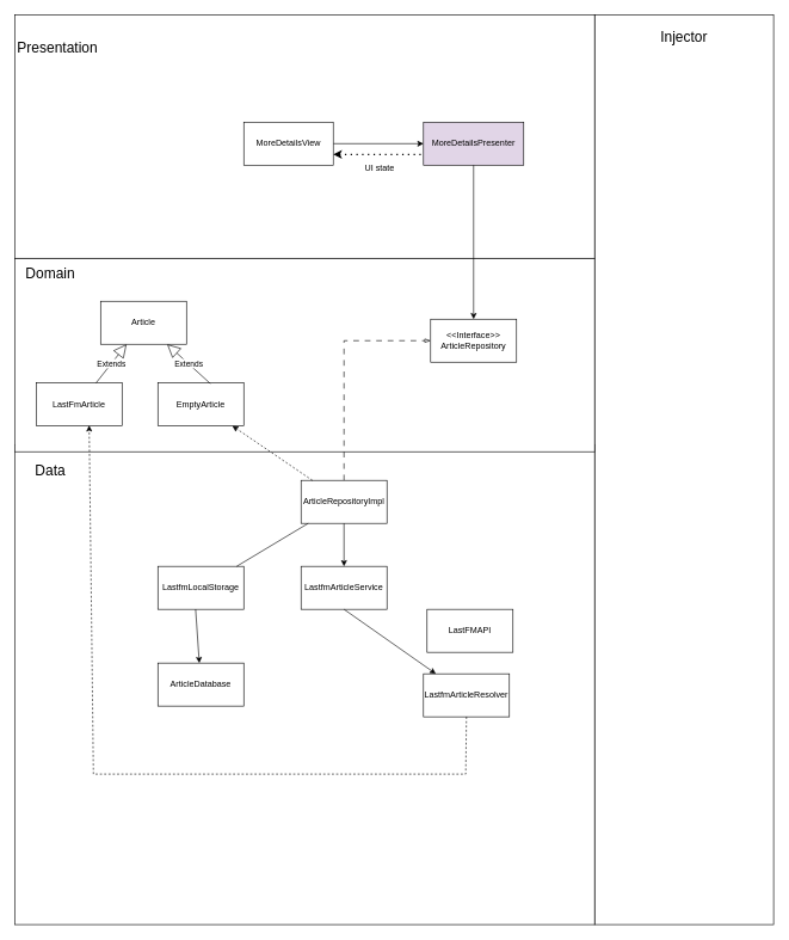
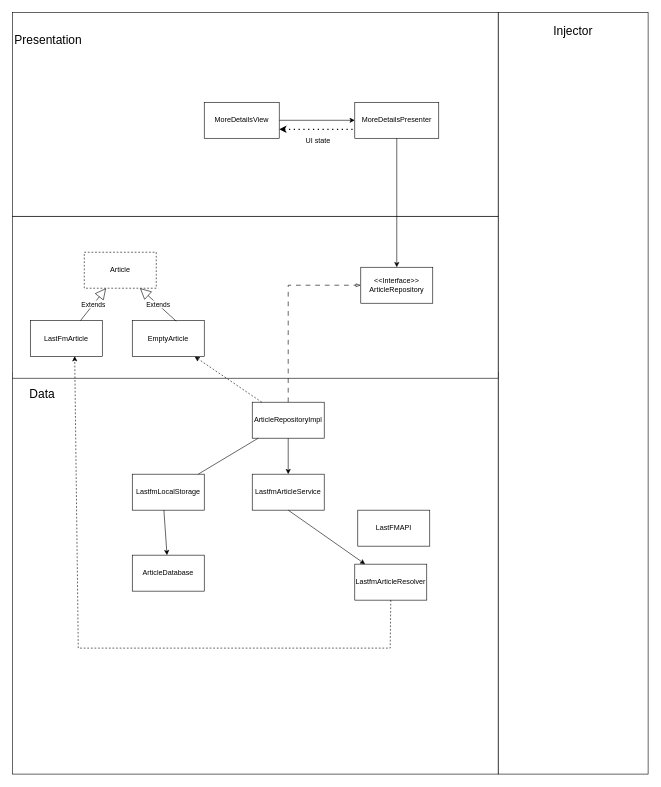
  <mxCell id="0" />
  <mxCell id="1" parent="0" />
  <mxCell id="2" value="" style="rounded=0;whiteSpace=wrap;html=1;" parent="1" vertex="1"><mxGeometry x="830" y="20" width="250" height="1270" as="geometry" /></mxCell>
  <mxCell id="3" value="" style="rounded=0;whiteSpace=wrap;html=1;" parent="1" vertex="1"><mxGeometry y="620" width="810" height="670" as="geometry" x="20" /></mxCell>
  <mxCell id="4" value="" style="rounded=0;whiteSpace=wrap;html=1;" parent="1" vertex="1"><mxGeometry y="360" width="810" height="270" as="geometry" x="20" /></mxCell>
  <mxCell id="5" value="" style="rounded=0;whiteSpace=wrap;html=1;" parent="1" vertex="1"><mxGeometry y="20" width="810" height="340" as="geometry" x="20" /></mxCell>
- <mxCell id="6" value="Article" style="rounded=0;whiteSpace=wrap;html=1;" parent="1" vertex="1"><mxGeometry x="140" y="420" width="120" height="60" as="geometry" /></mxCell>
+ <mxCell id="6" value="Article" style="rounded=0;whiteSpace=wrap;html=1;dashed=1;" parent="1" vertex="1"><mxGeometry x="140" y="420" width="120" height="60" as="geometry" /></mxCell>
  <mxCell id="7" style="edgeStyle=orthogonalEdgeStyle;rounded=0;orthogonalLoop=1;jettySize=auto;html=1;exitX=0.5;exitY=0;exitDx=0;exitDy=0;dashed=1;dashPattern=8 8;endArrow=blockThin;endFill=0;" parent="1" source="8" target="12" edge="1"><mxGeometry relative="1" as="geometry"><Array as="points"><mxPoint x="480" y="630" /><mxPoint x="480" y="460" /></Array></mxGeometry></mxCell>
  <mxCell id="8" value="ArticleRepositoryImpl" style="rounded=0;whiteSpace=wrap;html=1;" parent="1" vertex="1"><mxGeometry x="420" y="670" width="120" height="60" as="geometry" /></mxCell>
- <mxCell id="9" value="&lt;div&gt;&lt;span style=&quot;background-color: initial;&quot;&gt;MoreDetailsPresenter&lt;/span&gt;&lt;br&gt;&lt;/div&gt;" style="rounded=0;whiteSpace=wrap;html=1;fillColor=#e1d5e7;" parent="1" vertex="1"><mxGeometry x="591" y="170" width="140" height="60" as="geometry" /></mxCell>
+ <mxCell id="9" value="&lt;div&gt;&lt;span style=&quot;background-color: initial;&quot;&gt;MoreDetailsPresenter&lt;/span&gt;&lt;br&gt;&lt;/div&gt;" style="rounded=0;whiteSpace=wrap;html=1;" parent="1" vertex="1"><mxGeometry x="591" y="170" width="140" height="60" as="geometry" /></mxCell>
  <mxCell id="10" style="edgeStyle=orthogonalEdgeStyle;rounded=0;orthogonalLoop=1;jettySize=auto;html=1;" parent="1" source="11" target="9" edge="1"><mxGeometry relative="1" as="geometry"><mxPoint x="580" y="220" as="targetPoint" /><Array as="points" /></mxGeometry></mxCell>
  <mxCell id="11" value="MoreDetailsView" style="rounded=0;whiteSpace=wrap;html=1;" parent="1" vertex="1"><mxGeometry x="340" y="170" width="125" height="60" as="geometry" /></mxCell>
  <mxCell id="12" value="&amp;lt;&amp;lt;Interface&amp;gt;&amp;gt;&lt;div&gt;ArticleRepository&lt;/div&gt;" style="rounded=0;whiteSpace=wrap;html=1;" parent="1" vertex="1"><mxGeometry x="601" y="445" width="120" height="60" as="geometry" /></mxCell>
  <mxCell id="13" value="ArticleDatabase" style="rounded=0;whiteSpace=wrap;html=1;" parent="1" vertex="1"><mxGeometry x="220" y="925" width="120" height="60" as="geometry" /></mxCell>
  <mxCell id="14" value="&lt;div&gt;&lt;span style=&quot;background-color: initial;&quot;&gt;LastfmArticleService&lt;/span&gt;&lt;br&gt;&lt;/div&gt;" style="rounded=0;whiteSpace=wrap;html=1;" parent="1" vertex="1"><mxGeometry x="420" y="790" width="120" height="60" as="geometry" /></mxCell>
  <mxCell id="15" value="&lt;div&gt;LastfmArticleResolver&lt;/div&gt;" style="rounded=0;whiteSpace=wrap;html=1;" parent="1" vertex="1"><mxGeometry x="591" y="940" width="120" height="60" as="geometry" /></mxCell>
  <mxCell id="16" value="&lt;div&gt;&lt;span style=&quot;background-color: initial;&quot;&gt;LastfmLocalStorage&lt;/span&gt;&lt;br&gt;&lt;/div&gt;" style="rounded=0;whiteSpace=wrap;html=1;" parent="1" vertex="1"><mxGeometry x="220" y="790" width="120" height="60" as="geometry" /></mxCell>
  <mxCell id="17" value="&lt;div&gt;&lt;span style=&quot;background-color: initial;&quot;&gt;LastFMAPI&lt;/span&gt;&lt;br&gt;&lt;/div&gt;" style="rounded=0;whiteSpace=wrap;html=1;" parent="1" vertex="1"><mxGeometry x="596" y="850" width="120" height="60" as="geometry" /></mxCell>
  <mxCell id="18" value="" style="endArrow=classic;html=1;rounded=0;exitX=0.5;exitY=1;exitDx=0;exitDy=0;" parent="1" source="9" target="12" edge="1"><mxGeometry width="50" height="50" relative="1" as="geometry"><mxPoint x="661" y="280" as="sourcePoint" /><mxPoint x="340" y="270" as="targetPoint" /></mxGeometry></mxCell>
  <mxCell id="19" value="LastFmArticle" style="rounded=0;whiteSpace=wrap;html=1;" parent="1" vertex="1"><mxGeometry x="50" y="534" width="120" height="60" as="geometry" /></mxCell>
  <mxCell id="20" value="EmptyArticle" style="rounded=0;whiteSpace=wrap;html=1;" parent="1" vertex="1"><mxGeometry x="220" y="534" width="120" height="60" as="geometry" /></mxCell>
  <mxCell id="21" value="Extends" style="endArrow=block;endSize=16;endFill=0;html=1;rounded=0;exitX=0.611;exitY=0.016;exitDx=0;exitDy=0;exitPerimeter=0;" parent="1" source="20" target="6" edge="1"><mxGeometry width="160" relative="1" as="geometry"><mxPoint x="270" y="479.71" as="sourcePoint" /><mxPoint x="430" y="479.71" as="targetPoint" /></mxGeometry></mxCell>
  <mxCell id="22" value="Extends" style="endArrow=block;endSize=16;endFill=0;html=1;rounded=0;" parent="1" source="19" target="6" edge="1"><mxGeometry width="160" relative="1" as="geometry"><mxPoint x="296" y="511" as="sourcePoint" /><mxPoint x="233" y="430" as="targetPoint" /></mxGeometry></mxCell>
  <mxCell id="23" value="" style="endArrow=classic;html=1;rounded=0;" parent="1" source="8" target="14" edge="1"><mxGeometry width="50" height="50" relative="1" as="geometry"><mxPoint x="230" y="830" as="sourcePoint" /><mxPoint x="280" y="780" as="targetPoint" /></mxGeometry></mxCell>
  <mxCell id="24" value="" style="endArrow=none;html=1;rounded=0;" parent="1" source="8" target="16" edge="1"><mxGeometry width="50" height="50" relative="1" as="geometry"><mxPoint x="477" y="700" as="sourcePoint" /><mxPoint x="464" y="820" as="targetPoint" /></mxGeometry></mxCell>
  <mxCell id="25" value="" style="endArrow=classic;html=1;rounded=0;exitX=0.312;exitY=0.343;exitDx=0;exitDy=0;exitPerimeter=0;" parent="1" source="3" target="13" edge="1"><mxGeometry width="50" height="50" relative="1" as="geometry"><mxPoint x="272.5" y="1000" as="sourcePoint" /><mxPoint x="180" y="990" as="targetPoint" /></mxGeometry></mxCell>
  <mxCell id="26" value="" style="endArrow=classic;html=1;rounded=0;exitX=0.5;exitY=1;exitDx=0;exitDy=0;" parent="1" source="14" target="15" edge="1"><mxGeometry width="50" height="50" relative="1" as="geometry"><mxPoint x="530" y="970" as="sourcePoint" /><mxPoint x="390" y="740" as="targetPoint" /></mxGeometry></mxCell>
  <mxCell id="27" value="" style="endArrow=classic;html=1;rounded=0;dashed=1;entryX=0.617;entryY=0.988;entryDx=0;entryDy=0;entryPerimeter=0;exitX=0.5;exitY=1;exitDx=0;exitDy=0;" parent="1" source="15" target="19" edge="1"><mxGeometry width="50" height="50" relative="1" as="geometry"><mxPoint x="651" y="1120" as="sourcePoint" /><mxPoint x="38" y="1103" as="targetPoint" /><Array as="points"><mxPoint x="650" y="1080" /><mxPoint x="400" y="1080" /><mxPoint x="130" y="1080" /></Array></mxGeometry></mxCell>
  <mxCell id="28" value="" style="endArrow=classic;html=1;rounded=0;dashed=1;" parent="1" source="8" target="20" edge="1"><mxGeometry width="50" height="50" relative="1" as="geometry"><mxPoint x="596" y="1085" as="sourcePoint" /><mxPoint x="144" y="549" as="targetPoint" /><Array as="points" /></mxGeometry></mxCell>
  <mxCell id="29" value="&lt;font style=&quot;font-size: 20px;&quot;&gt;Presentation&lt;/font&gt;" style="rounded=0;whiteSpace=wrap;html=1;fillColor=none;strokeColor=none;" parent="1" vertex="1"><mxGeometry x="30" y="45" width="100" height="40" as="geometry" /></mxCell>
- <mxCell id="30" value="&lt;font style=&quot;font-size: 20px;&quot;&gt;Domain&lt;/font&gt;" style="rounded=0;whiteSpace=wrap;html=1;strokeColor=none;gradientColor=default;fillColor=none;" parent="1" vertex="1"><mxGeometry y="360" width="100" height="40" as="geometry" x="20" /></mxCell>
  <mxCell id="31" value="&lt;font style=&quot;font-size: 20px;&quot;&gt;Injector&lt;/font&gt;" style="rounded=0;whiteSpace=wrap;html=1;strokeColor=none;gradientColor=default;fillColor=none;" parent="1" vertex="1"><mxGeometry x="905" y="30" width="100" height="40" as="geometry" /></mxCell>
  <mxCell id="32" value="&lt;font style=&quot;font-size: 20px;&quot;&gt;Data&lt;/font&gt;" style="rounded=0;whiteSpace=wrap;html=1;strokeColor=none;gradientColor=default;fillColor=none;" parent="1" vertex="1"><mxGeometry y="635" width="100" height="40" as="geometry" x="20" /></mxCell>
  <mxCell id="33" value="" style="endArrow=none;dashed=1;html=1;dashPattern=1 3;strokeWidth=2;rounded=0;exitX=1;exitY=0.75;exitDx=0;exitDy=0;entryX=0;entryY=0.75;entryDx=0;entryDy=0;startArrow=classic;startFill=1;" edge="1" parent="1" source="11" target="9"><mxGeometry width="50" height="50" relative="1" as="geometry"><mxPoint x="530" y="310" as="sourcePoint" /><mxPoint x="580" y="260" as="targetPoint" /></mxGeometry></mxCell>
  <mxCell id="34" value="UI state" style="text;html=1;align=center;verticalAlign=middle;whiteSpace=wrap;rounded=0;" vertex="1" parent="1"><mxGeometry x="500" y="220" width="60" height="30" as="geometry" /></mxCell>
